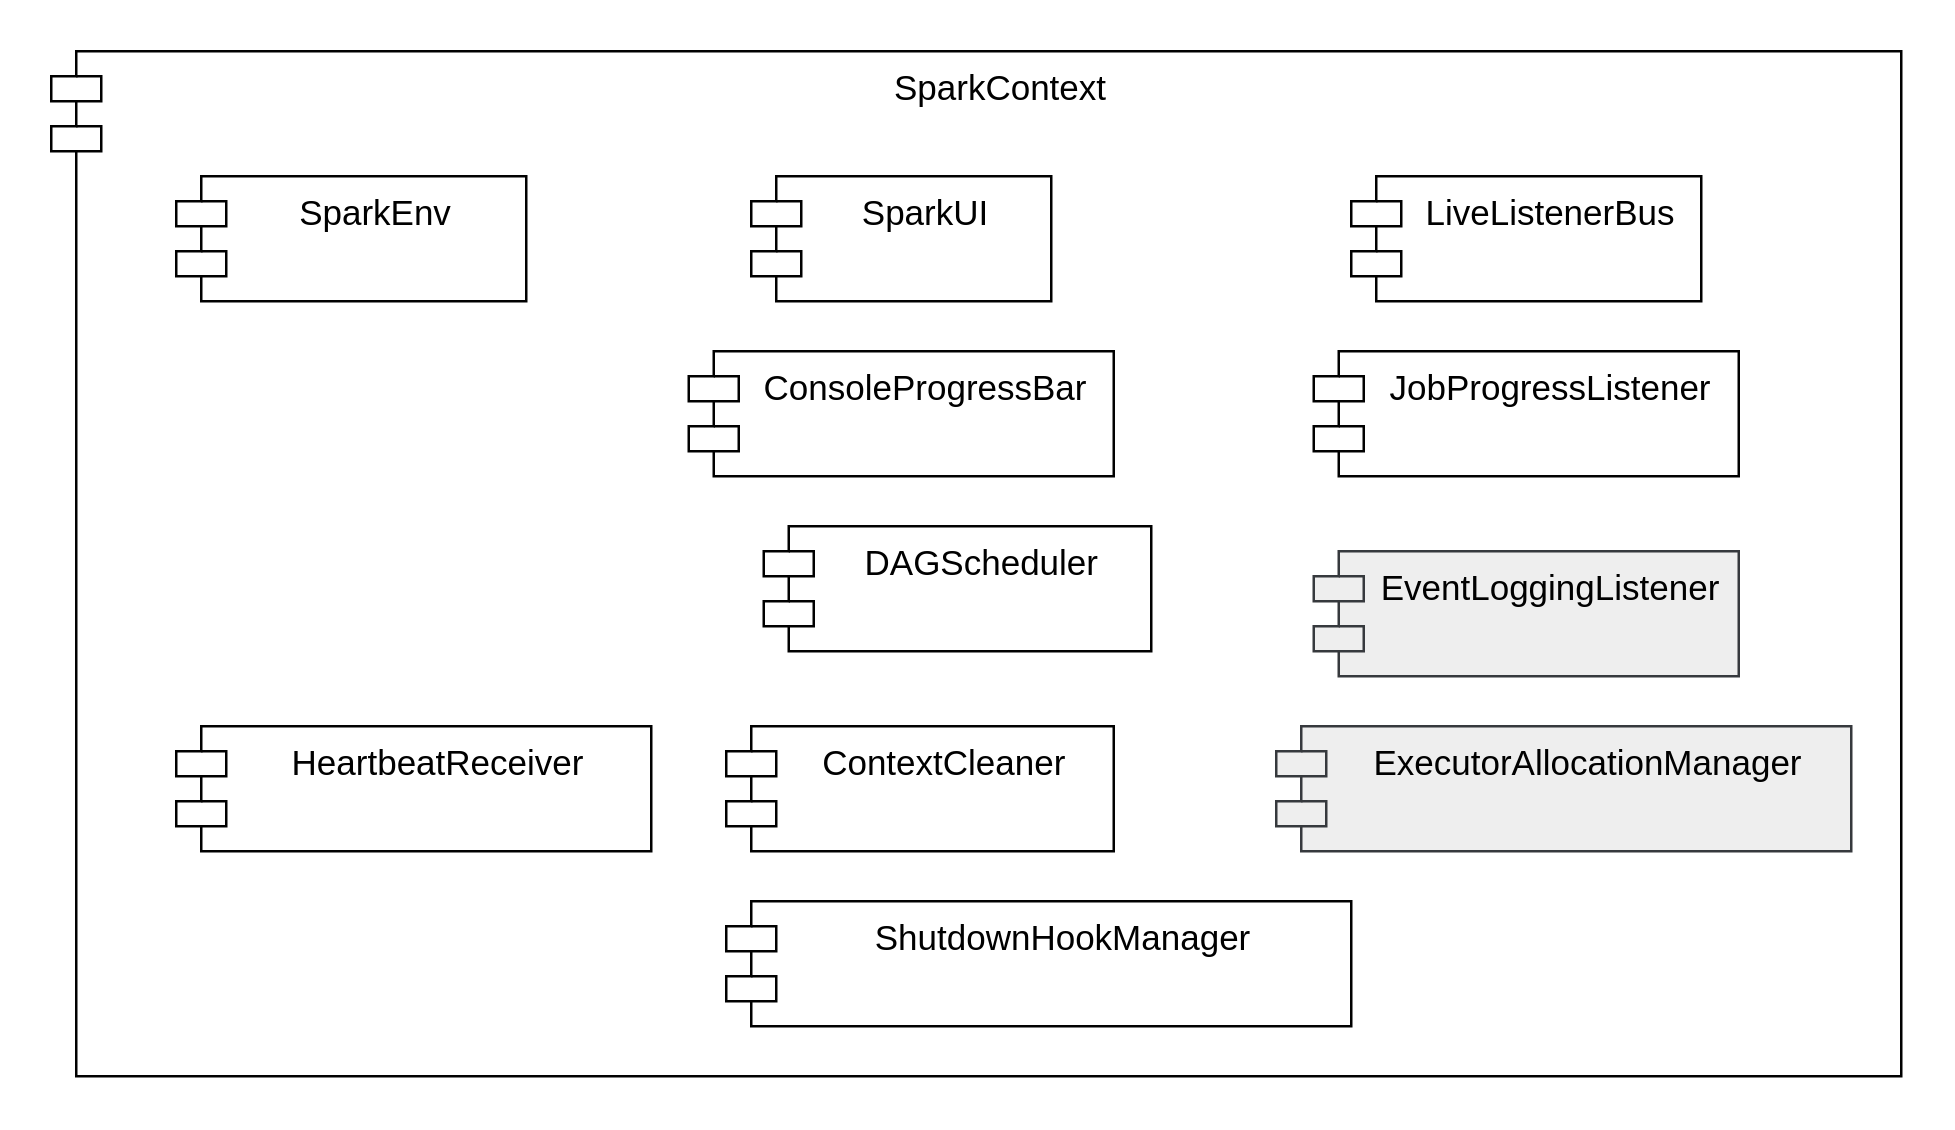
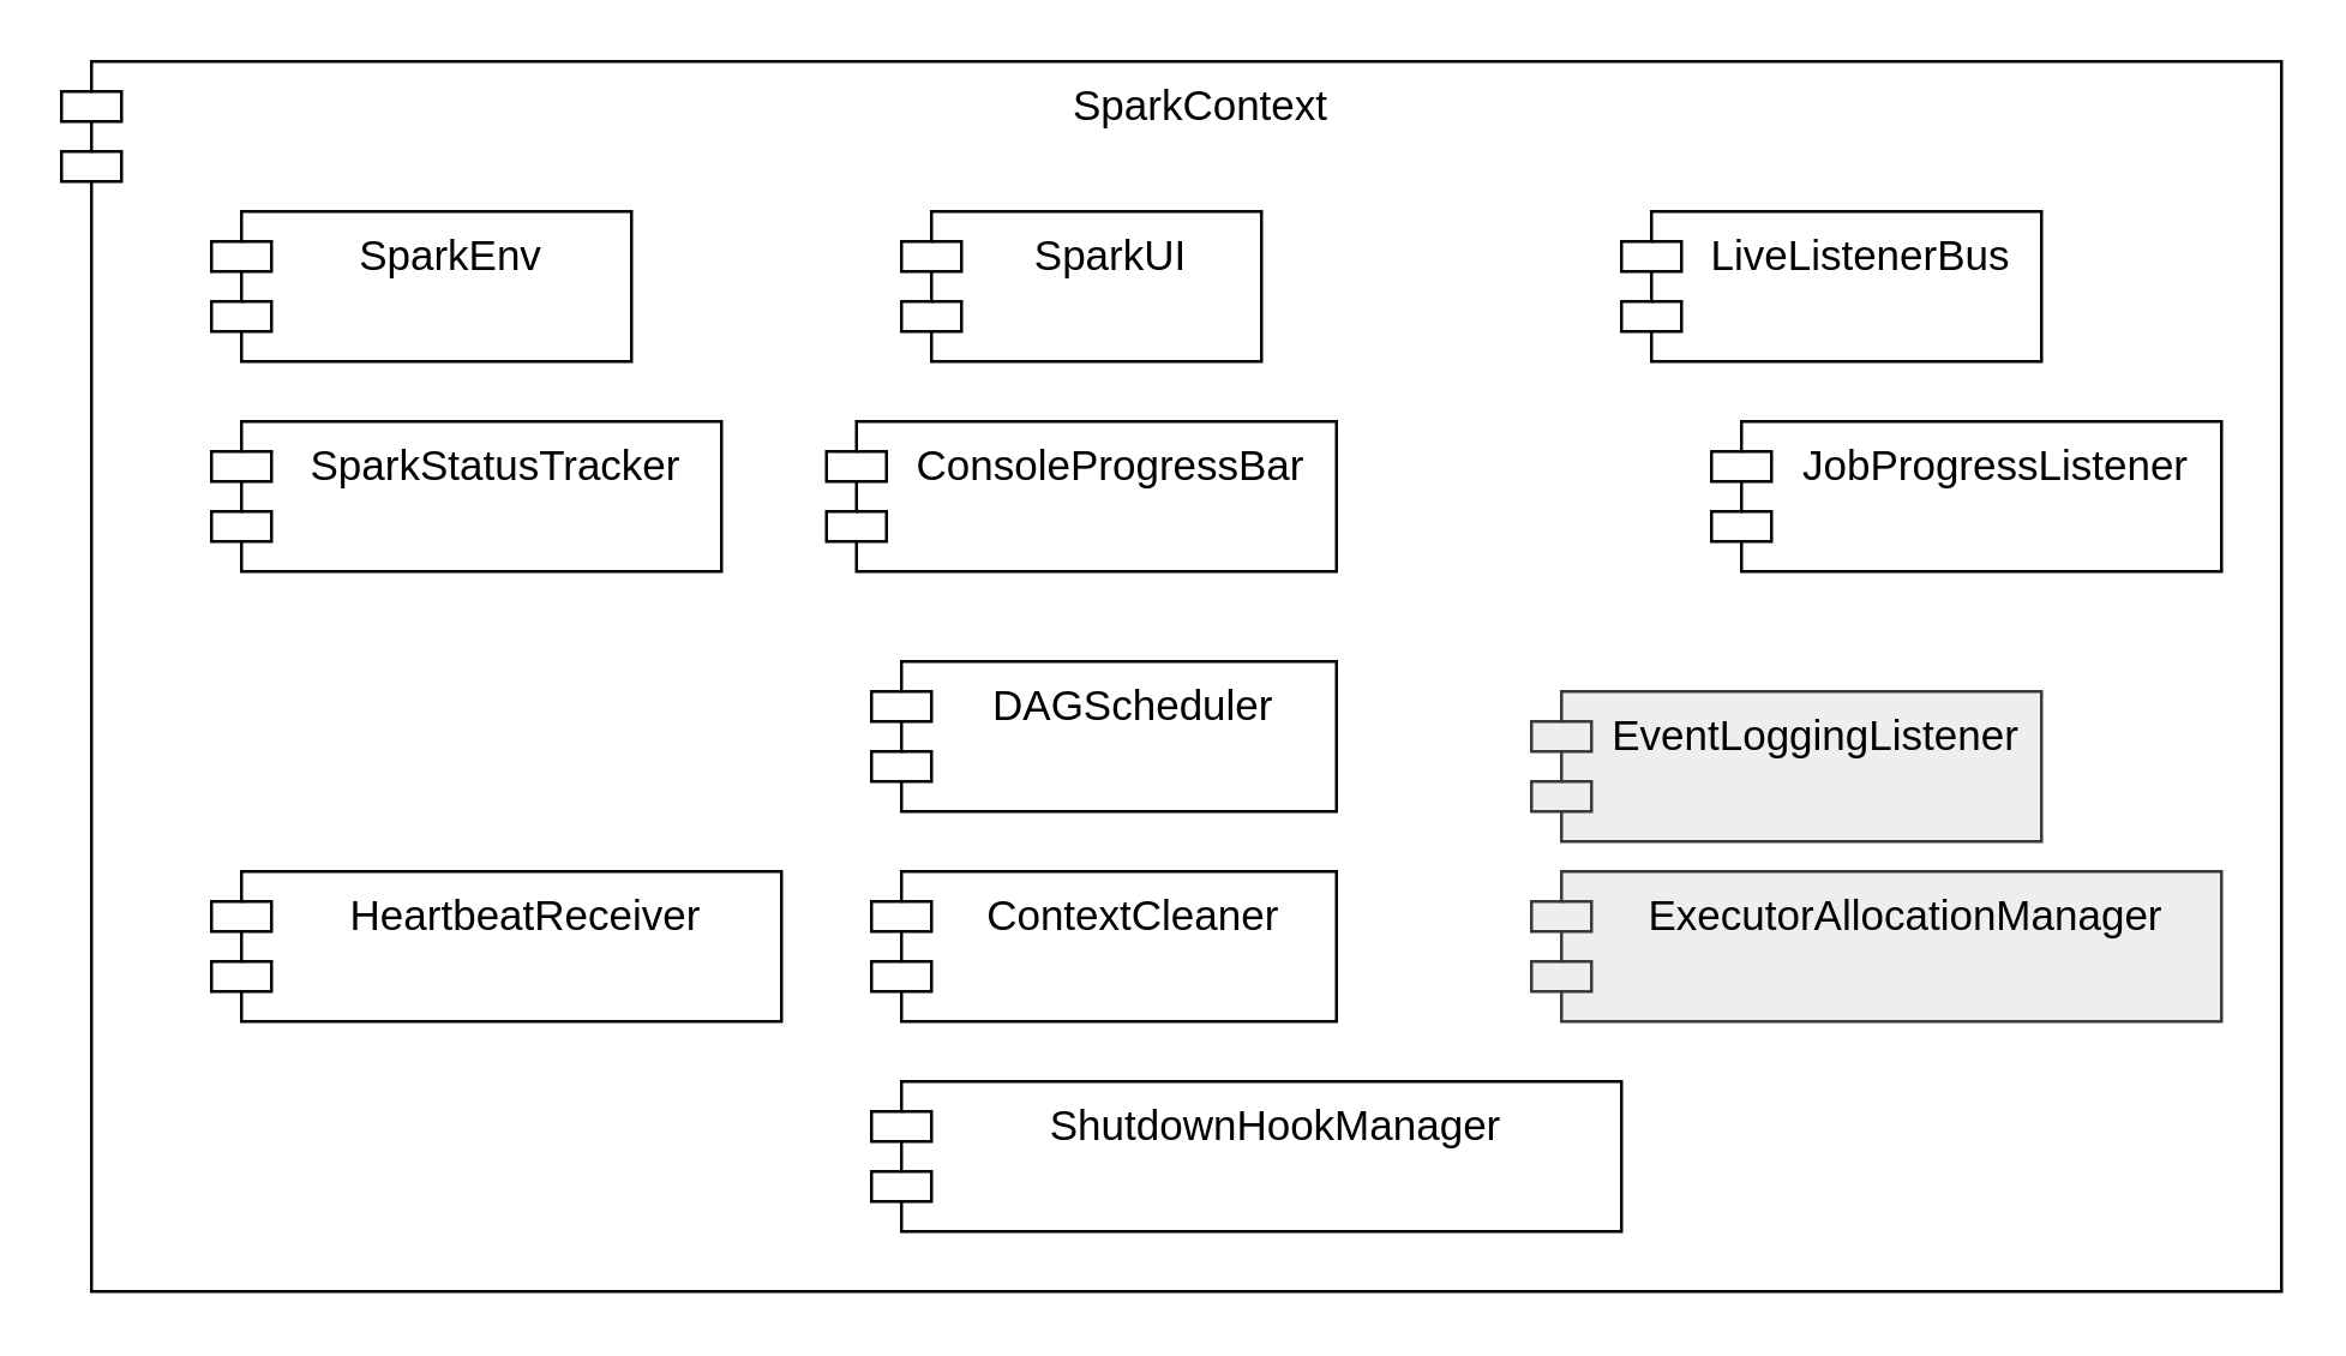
  <mxCell id="0" />
  <mxCell id="1" parent="0" />
  <mxCell id="2" value="SparkContext" style="shape=module;align=left;spacingLeft=20;align=center;verticalAlign=top;fontSize=14;" vertex="1" parent="1"><mxGeometry x="20" y="20" width="740" height="410" as="geometry" /></mxCell>
  <mxCell id="3" value="SparkEnv" style="shape=module;align=left;spacingLeft=20;align=center;verticalAlign=top;fontSize=14;" vertex="1" parent="1"><mxGeometry x="70" y="70" width="140" height="50" as="geometry" /></mxCell>
  <mxCell id="4" value="SparkUI" style="shape=module;align=left;spacingLeft=20;align=center;verticalAlign=top;fontSize=14;" vertex="1" parent="1"><mxGeometry x="300" y="70" width="120" height="50" as="geometry" /></mxCell>
  <mxCell id="5" value="LiveListenerBus" style="shape=module;align=left;spacingLeft=20;align=center;verticalAlign=top;fontSize=14;" vertex="1" parent="1"><mxGeometry x="540" y="70" width="140" height="50" as="geometry" /></mxCell>
+ <mxCell id="6" value="SparkStatusTracker" style="shape=module;align=left;spacingLeft=20;align=center;verticalAlign=top;fontSize=14;" vertex="1" parent="1"><mxGeometry x="70" y="140" width="170" height="50" as="geometry" /></mxCell>
  <mxCell id="7" value="ConsoleProgressBar" style="shape=module;align=left;spacingLeft=20;align=center;verticalAlign=top;fontSize=14;" vertex="1" parent="1"><mxGeometry x="275" y="140" width="170" height="50" as="geometry" /></mxCell>
- <mxCell id="8" value="JobProgressListener" style="shape=module;align=left;spacingLeft=20;align=center;verticalAlign=top;fontSize=14;" vertex="1" parent="1"><mxGeometry x="525" y="140" width="170" height="50" as="geometry" /></mxCell>
- <mxCell id="9" value="DAGScheduler" style="shape=module;align=left;spacingLeft=20;align=center;verticalAlign=top;fontSize=14;" vertex="1" parent="1"><mxGeometry x="305" y="210" width="155" height="50" as="geometry" /></mxCell>
- <mxCell id="10" value="EventLoggingListener" style="shape=module;align=left;spacingLeft=20;align=center;verticalAlign=top;fontSize=14;fillColor=#eeeeee;strokeColor=#36393d;" vertex="1" parent="1"><mxGeometry x="525" y="220" width="170" height="50" as="geometry" /></mxCell>
+ <mxCell id="8" value="JobProgressListener" style="shape=module;align=left;spacingLeft=20;align=center;verticalAlign=top;fontSize=14;" vertex="1" parent="1"><mxGeometry x="570" y="140" width="170" height="50" as="geometry" /></mxCell>
+ <mxCell id="9" value="DAGScheduler" style="shape=module;align=left;spacingLeft=20;align=center;verticalAlign=top;fontSize=14;" vertex="1" parent="1"><mxGeometry x="290" y="220" width="155" height="50" as="geometry" /></mxCell>
+ <mxCell id="10" value="EventLoggingListener" style="shape=module;align=left;spacingLeft=20;align=center;verticalAlign=top;fontSize=14;fillColor=#eeeeee;strokeColor=#36393d;" vertex="1" parent="1"><mxGeometry x="510" y="230" width="170" height="50" as="geometry" /></mxCell>
  <mxCell id="11" value="ExecutorAllocationManager" style="shape=module;align=left;spacingLeft=20;align=center;verticalAlign=top;fontSize=14;fillColor=#eeeeee;strokeColor=#36393d;" vertex="1" parent="1"><mxGeometry x="510" y="290" width="230" height="50" as="geometry" /></mxCell>
  <mxCell id="12" value="HeartbeatReceiver" style="shape=module;align=left;spacingLeft=20;align=center;verticalAlign=top;fontSize=14;" vertex="1" parent="1"><mxGeometry x="70" y="290" width="190" height="50" as="geometry" /></mxCell>
  <mxCell id="13" value="ContextCleaner" style="shape=module;align=left;spacingLeft=20;align=center;verticalAlign=top;fontSize=14;" vertex="1" parent="1"><mxGeometry x="290" y="290" width="155" height="50" as="geometry" /></mxCell>
  <mxCell id="14" value="ShutdownHookManager" style="shape=module;align=left;spacingLeft=20;align=center;verticalAlign=top;fontSize=14;" vertex="1" parent="1"><mxGeometry x="290" y="360" width="250" height="50" as="geometry" /></mxCell>
